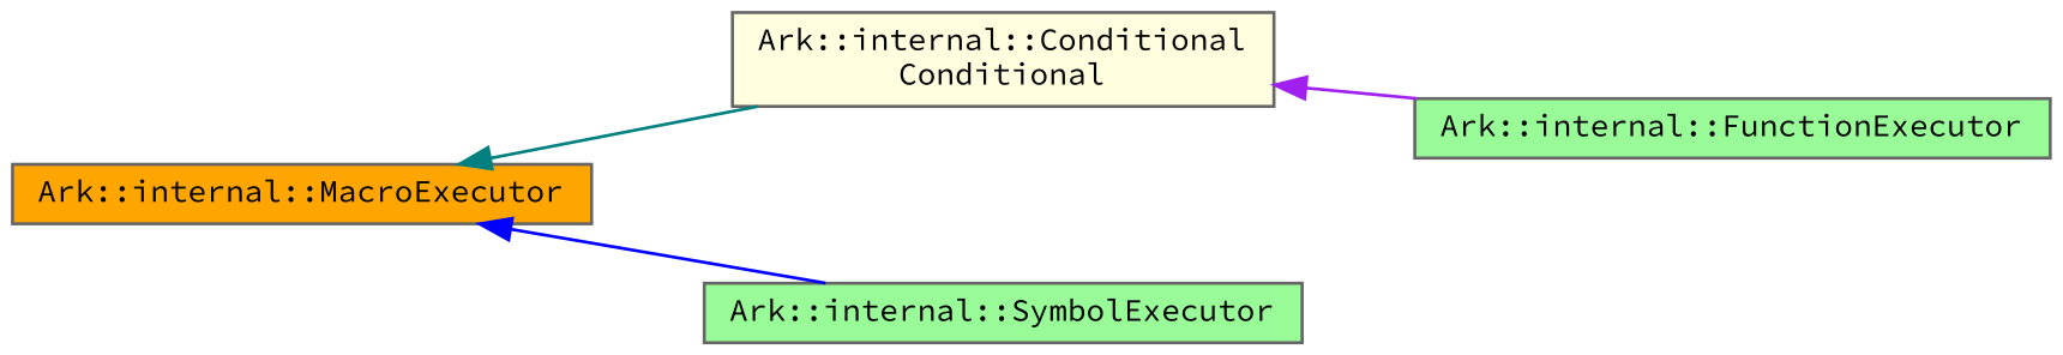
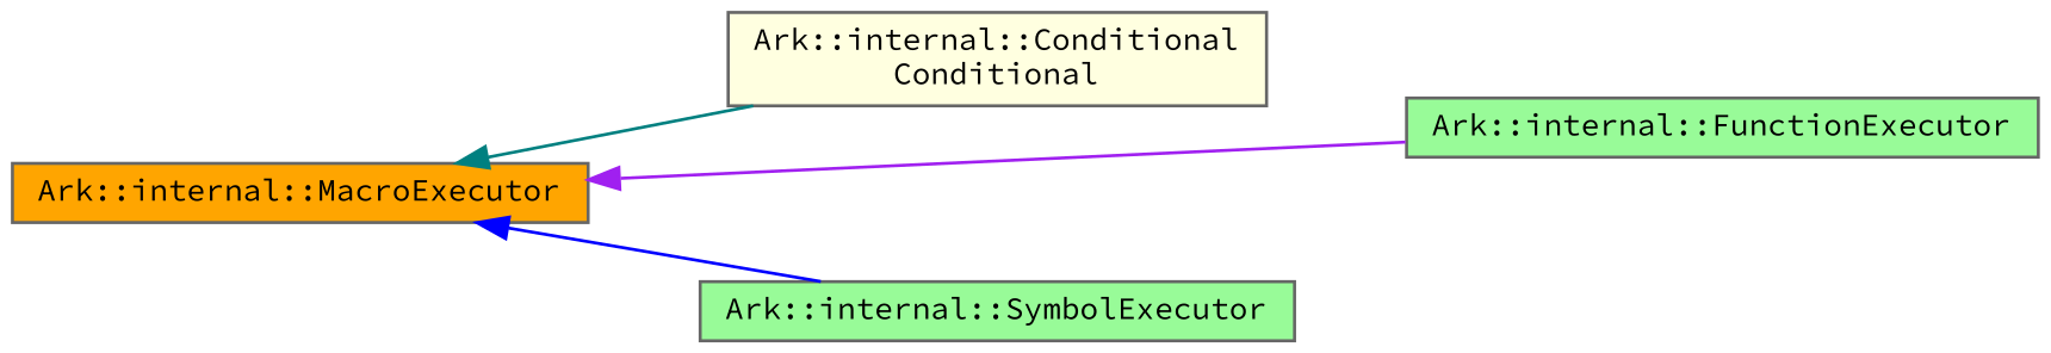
  digraph {
    fontname="Source Code Pro"
    rankdir=LR
    node [color=grey40 fillcolor=palegreen fontname="Source Code Pro" fontsize=10 shape=box style=filled]
    edge [dir=back fontname="Source Code Pro" fontsize=10 labelfontname=Helvetica labelfontsize=10 style=solid]
    n1 [fillcolor=orange height=0.2 label="Ark::internal::MacroExecutor" width=0.4]
    n2 [fillcolor=lightyellow height=0.2 label="Ark::internal::Conditional\lConditional" width=0.4]
    n3 [height=0.2 label="Ark::internal::FunctionExecutor" width=0.4]
    n4 [height=0.2 label="Ark::internal::SymbolExecutor" width=0.4]
    n1 -> n2 [color=teal]
-   n2 -> n3 [color=purple]
+   n1 -> n3 [color=purple]
    n1 -> n4 [color=blue]
  }
